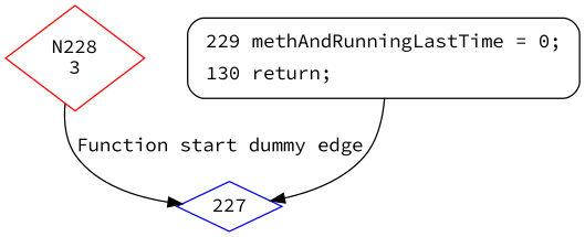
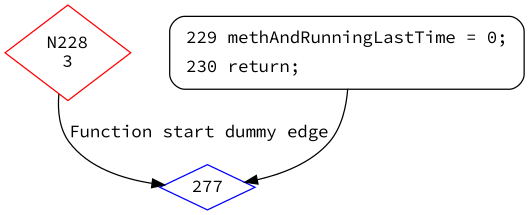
  digraph {
    fontname="Source Code Pro"
    node [fontname="Source Code Pro" shape=diamond]
    edge [fontname="Source Code Pro"]
    n1 [color=red label="N228\n3"]
-   227 [color=blue]
-   n3 [fillcolor=white label=<<table border="0" cellborder="0" cellpadding="3" bgcolor="white"><tr><td align="right">229</td><td align="left">methAndRunningLastTime = 0;</td></tr><tr><td align="right">130</td><td align="left">return;</td></tr></table>> penwidth=1 shape=Mrecord style="filled,bold"]
+   227 [color=blue label=277]
+   n3 [fillcolor=white label=<<table border="0" cellborder="0" cellpadding="3" bgcolor="white"><tr><td align="right">229</td><td align="left">methAndRunningLastTime = 0;</td></tr><tr><td align="right">230</td><td align="left">return;</td></tr></table>> penwidth=1 shape=Mrecord style="filled,bold"]
    n1 -> 227 [label="Function start dummy edge"]
    n3 -> 227
  }
